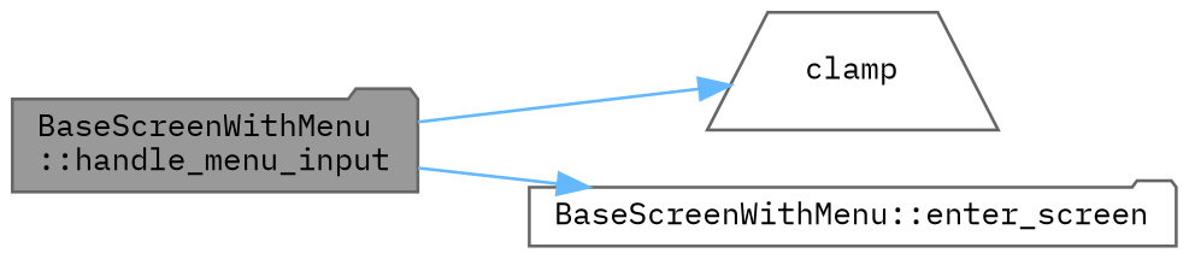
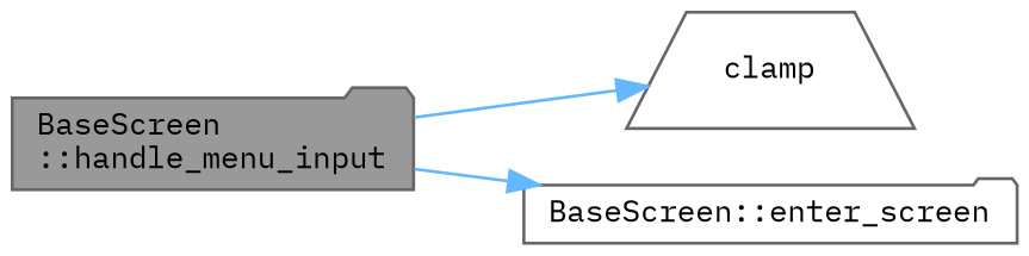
  digraph {
    fontname="IBM Plex Mono"
    rankdir=LR
    node [color=grey40 fillcolor=white fontname="IBM Plex Mono" fontsize=10 shape=folder style=filled]
    edge [color=steelblue1 fontname="IBM Plex Mono" fontsize=10 labelfontname=Helvetica labelfontsize=10 style=solid]
-   n1 [color=gray40 fillcolor=grey60 fontcolor=black height=0.2 label="BaseScreenWithMenu\l::handle_menu_input" width=0.4]
+   n1 [color=gray40 fillcolor=grey60 fontcolor=black height=0.2 label="BaseScreen\l::handle_menu_input" width=0.4]
    n2 [height=0.2 label=clamp shape=trapezium width=0.4]
-   n3 [height=0.2 label="BaseScreenWithMenu::enter_screen" width=0.4]
+   n3 [height=0.2 label="BaseScreen::enter_screen" width=0.4]
    n1 -> n2
    n1 -> n3
  }
